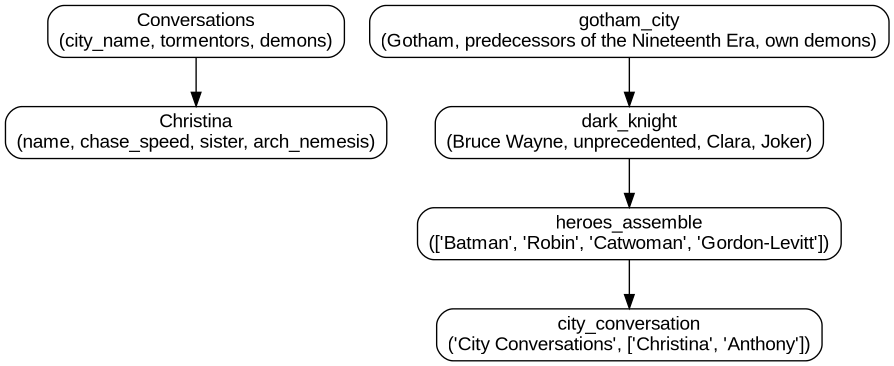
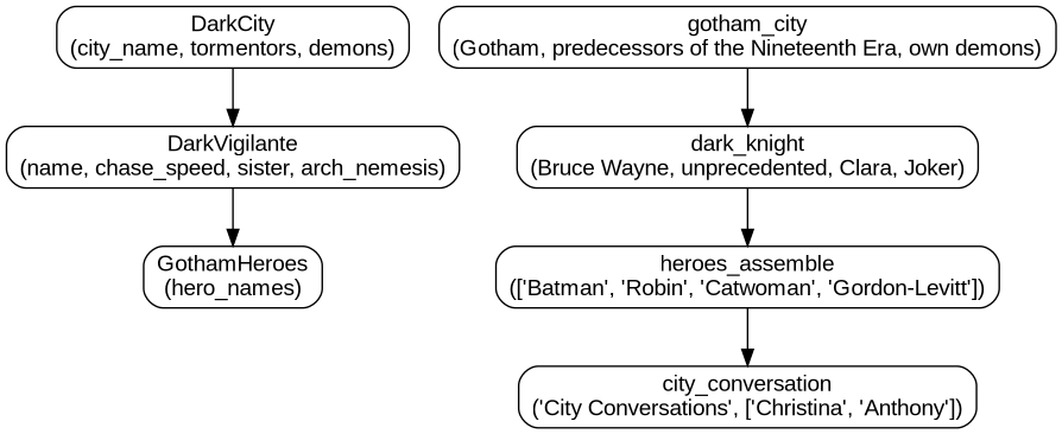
  digraph {
    fontname="Liberation Sans"
    node [fontname="Liberation Sans" shape=box style=rounded]
    edge [fontname="Liberation Sans"]
-   n1 [label="Conversations\n(city_name, tormentors, demons)"]
-   n2 [label="Christina\n(name, chase_speed, sister, arch_nemesis)"]
+   n1 [label="DarkCity\n(city_name, tormentors, demons)"]
+   n2 [label="DarkVigilante\n(name, chase_speed, sister, arch_nemesis)"]
+   n3 [label="GothamHeroes\n(hero_names)"]
    n4 [label="gotham_city\n(Gotham, predecessors of the Nineteenth Era, own demons)"]
    n5 [label="dark_knight\n(Bruce Wayne, unprecedented, Clara, Joker)"]
    n6 [label="heroes_assemble\n(['Batman', 'Robin', 'Catwoman', 'Gordon-Levitt'])"]
    n7 [label="city_conversation\n('City Conversations', ['Christina', 'Anthony'])"]
    n1 -> n2
+   n2 -> n3
    n4 -> n5
    n5 -> n6
    n6 -> n7
  }
